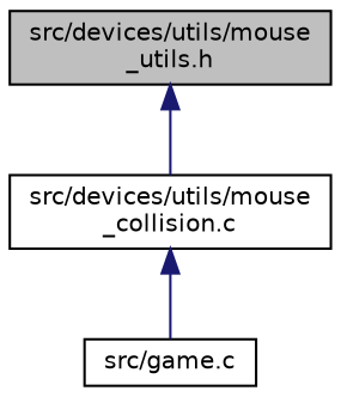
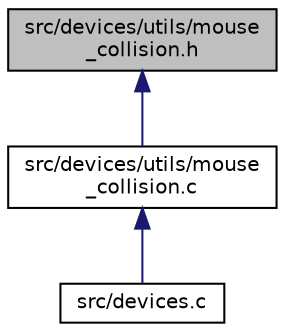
  digraph {
    node [color=black fillcolor=white fontname=Helvetica fontsize=10 shape=record style=filled]
    edge [color=midnightblue dir=back fontname=Helvetica fontsize=10 labelfontname=Helvetica labelfontsize=10 style=solid]
-   n1 [fillcolor=grey75 fontcolor=black height=0.2 label="src/devices/utils/mouse\l_utils.h" width=0.4]
+   n1 [fillcolor=grey75 fontcolor=black height=0.2 label="src/devices/utils/mouse\l_collision.h" width=0.4]
    n2 [height=0.2 label="src/devices/utils/mouse\l_collision.c" width=0.4]
-   n3 [height=0.2 label="src/game.c" width=0.4]
+   n3 [height=0.2 label="src/devices.c" width=0.4]
    n1 -> n2
    n2 -> n3
  }
